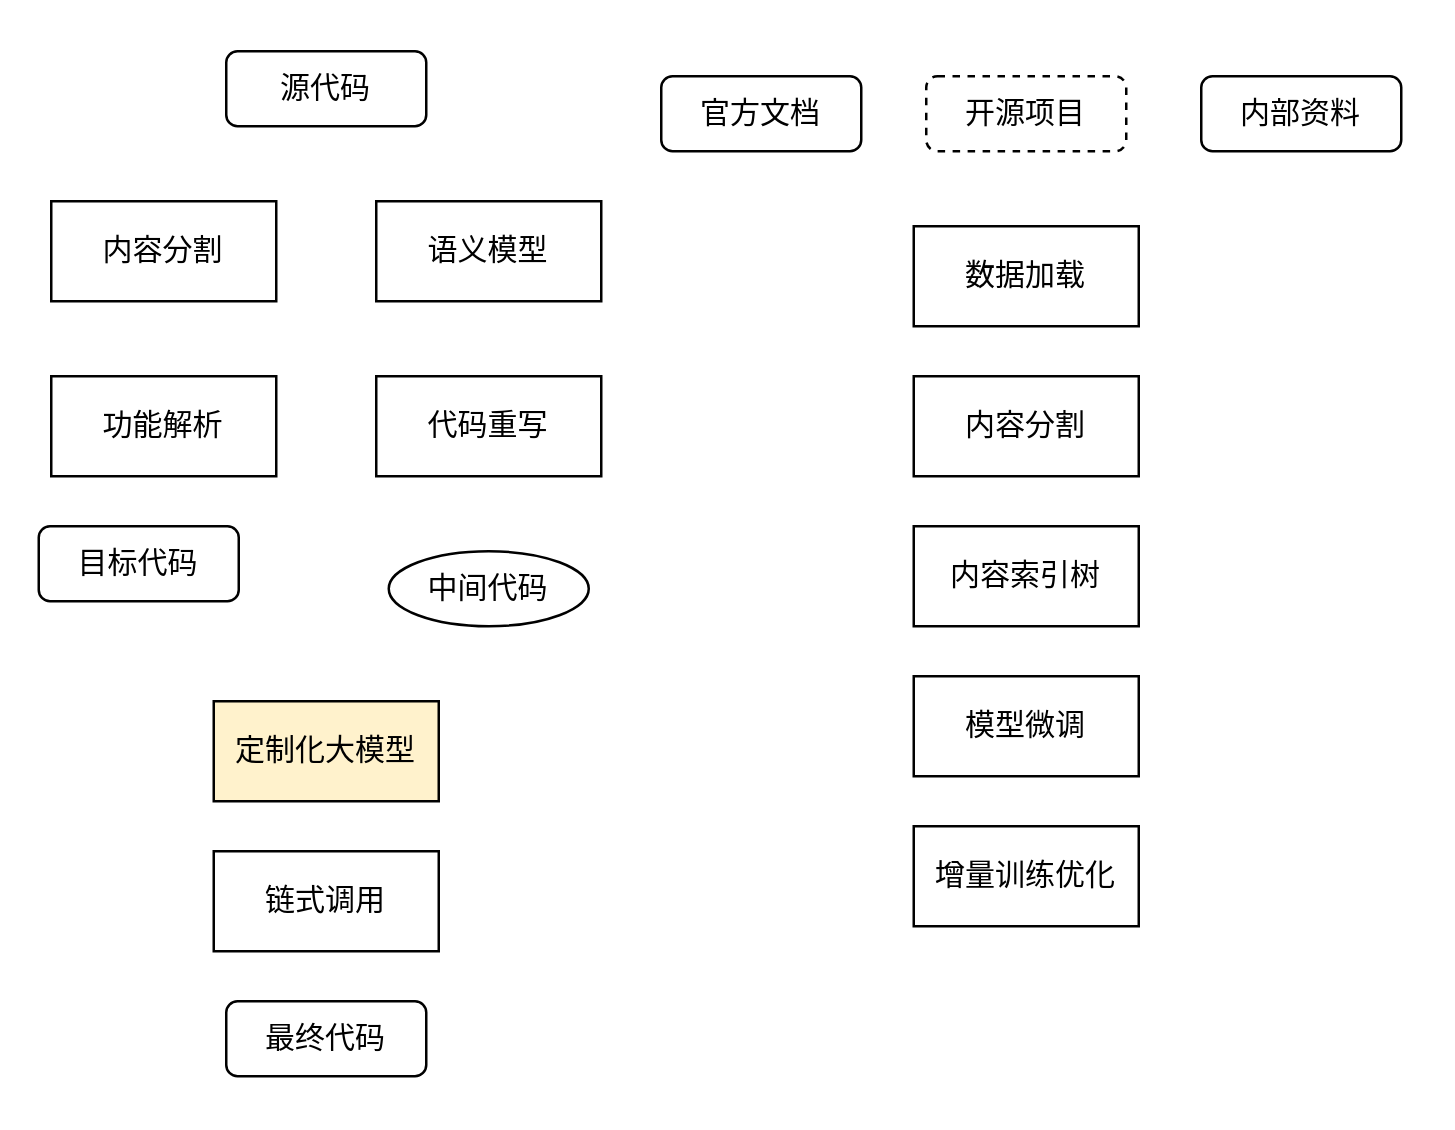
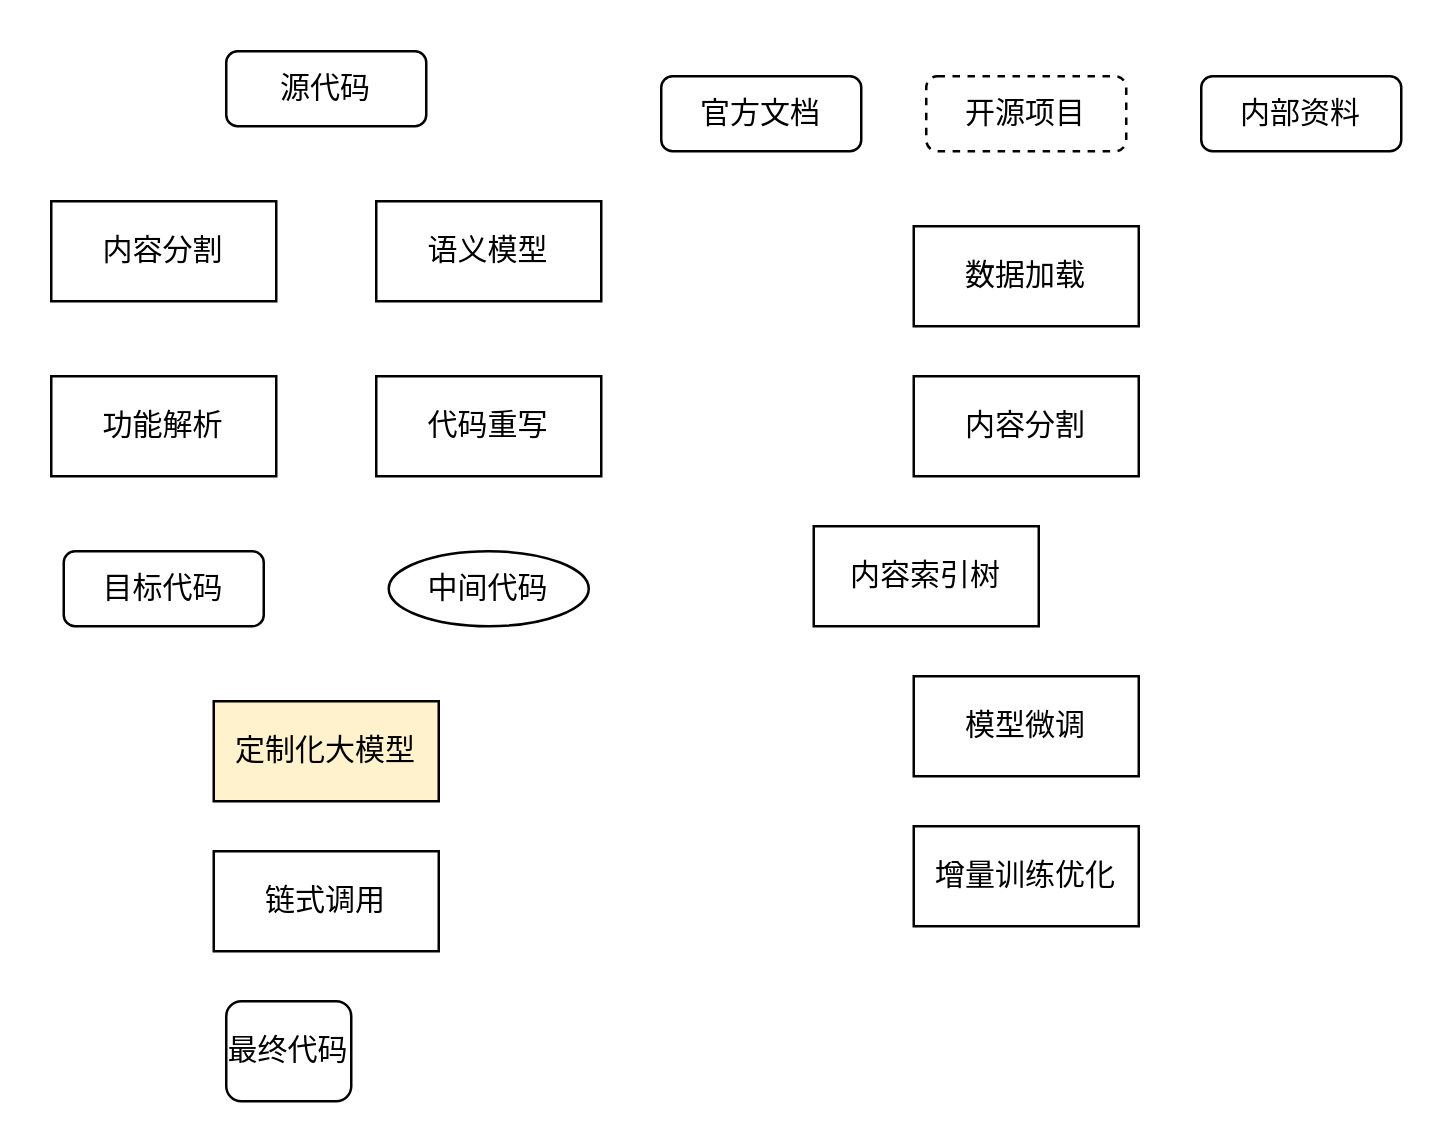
  <mxCell id="0" />
  <mxCell id="1" parent="0" />
  <mxCell id="2" value="源代码" style="rounded=1;whiteSpace=wrap;html=1;fontSize=12;glass=0;strokeWidth=1;shadow=0;" parent="1" vertex="1"><mxGeometry x="90" y="20" width="80" height="30" as="geometry" /></mxCell>
  <mxCell id="3" value="语义模型" style="rounded=0;whiteSpace=wrap;html=1;" vertex="1" parent="1"><mxGeometry x="150" y="80" width="90" height="40" as="geometry" /></mxCell>
  <mxCell id="4" value="代码重写" style="rounded=0;whiteSpace=wrap;html=1;" vertex="1" parent="1"><mxGeometry x="150" y="150" width="90" height="40" as="geometry" /></mxCell>
  <mxCell id="5" value="中间代码" style="ellipse;whiteSpace=wrap;html=1;fontSize=12;glass=0;strokeWidth=1;shadow=0;" vertex="1" parent="1"><mxGeometry x="155" y="220" width="80" height="30" as="geometry" /></mxCell>
  <mxCell id="6" value="内容分割" style="rounded=0;whiteSpace=wrap;html=1;" vertex="1" parent="1"><mxGeometry x="20" y="80" width="90" height="40" as="geometry" /></mxCell>
  <mxCell id="7" value="功能解析" style="rounded=0;whiteSpace=wrap;html=1;" vertex="1" parent="1"><mxGeometry x="20" y="150" width="90" height="40" as="geometry" /></mxCell>
- <mxCell id="8" value="&lt;span style=&quot;font-weight: normal;&quot;&gt;目标代码&lt;/span&gt;" style="rounded=1;whiteSpace=wrap;html=1;fontSize=12;glass=0;strokeWidth=1;shadow=0;fontStyle=1" vertex="1" parent="1"><mxGeometry x="15" y="210" width="80" height="30" as="geometry" /></mxCell>
+ <mxCell id="8" value="&lt;span style=&quot;font-weight: normal;&quot;&gt;目标代码&lt;/span&gt;" style="rounded=1;whiteSpace=wrap;html=1;fontSize=12;glass=0;strokeWidth=1;shadow=0;fontStyle=1" vertex="1" parent="1"><mxGeometry x="25" y="220" width="80" height="30" as="geometry" /></mxCell>
  <mxCell id="9" value="定制化大模型" style="rounded=0;whiteSpace=wrap;html=1;fillColor=#fff2cc;" vertex="1" parent="1"><mxGeometry x="85" y="280" width="90" height="40" as="geometry" /></mxCell>
  <mxCell id="10" value="链式调用" style="rounded=0;whiteSpace=wrap;html=1;" vertex="1" parent="1"><mxGeometry x="85" y="340" width="90" height="40" as="geometry" /></mxCell>
  <mxCell id="11" value="官方文档" style="rounded=1;whiteSpace=wrap;html=1;fontSize=12;glass=0;strokeWidth=1;shadow=0;" vertex="1" parent="1"><mxGeometry x="264" y="30" width="80" height="30" as="geometry" /></mxCell>
  <mxCell id="12" value="开源项目" style="rounded=1;whiteSpace=wrap;html=1;fontSize=12;glass=0;strokeWidth=1;shadow=0;dashed=1;" vertex="1" parent="1"><mxGeometry x="370" y="30" width="80" height="30" as="geometry" /></mxCell>
  <mxCell id="13" value="内部资料" style="rounded=1;whiteSpace=wrap;html=1;fontSize=12;glass=0;strokeWidth=1;shadow=0;" vertex="1" parent="1"><mxGeometry x="480" y="30" width="80" height="30" as="geometry" /></mxCell>
  <mxCell id="14" value="数据加载" style="rounded=0;whiteSpace=wrap;html=1;" vertex="1" parent="1"><mxGeometry x="365" y="90" width="90" height="40" as="geometry" /></mxCell>
  <mxCell id="15" value="内容分割" style="rounded=0;whiteSpace=wrap;html=1;" vertex="1" parent="1"><mxGeometry x="365" y="150" width="90" height="40" as="geometry" /></mxCell>
- <mxCell id="16" value="内容索引树" style="rounded=0;whiteSpace=wrap;html=1;" vertex="1" parent="1"><mxGeometry x="365" y="210" width="90" height="40" as="geometry" /></mxCell>
+ <mxCell id="16" value="内容索引树" style="rounded=0;whiteSpace=wrap;html=1;" vertex="1" parent="1"><mxGeometry x="325" y="210" width="90" height="40" as="geometry" /></mxCell>
  <mxCell id="17" value="模型微调" style="rounded=0;whiteSpace=wrap;html=1;" vertex="1" parent="1"><mxGeometry x="365" y="270" width="90" height="40" as="geometry" /></mxCell>
  <mxCell id="18" value="增量训练优化" style="rounded=0;whiteSpace=wrap;html=1;" vertex="1" parent="1"><mxGeometry x="365" y="330" width="90" height="40" as="geometry" /></mxCell>
- <mxCell id="19" value="&lt;span style=&quot;font-weight: 400;&quot;&gt;最终代码&lt;/span&gt;" style="rounded=1;whiteSpace=wrap;html=1;fontSize=12;glass=0;strokeWidth=1;shadow=0;fontStyle=1" vertex="1" parent="1"><mxGeometry x="90" y="400" width="80" height="30" as="geometry" /></mxCell>
+ <mxCell id="19" value="&lt;span style=&quot;font-weight: 400;&quot;&gt;最终代码&lt;/span&gt;" style="rounded=1;whiteSpace=wrap;html=1;fontSize=12;glass=0;strokeWidth=1;shadow=0;fontStyle=1" vertex="1" parent="1"><mxGeometry x="90" y="400" width="50" height="40" as="geometry" /></mxCell>
